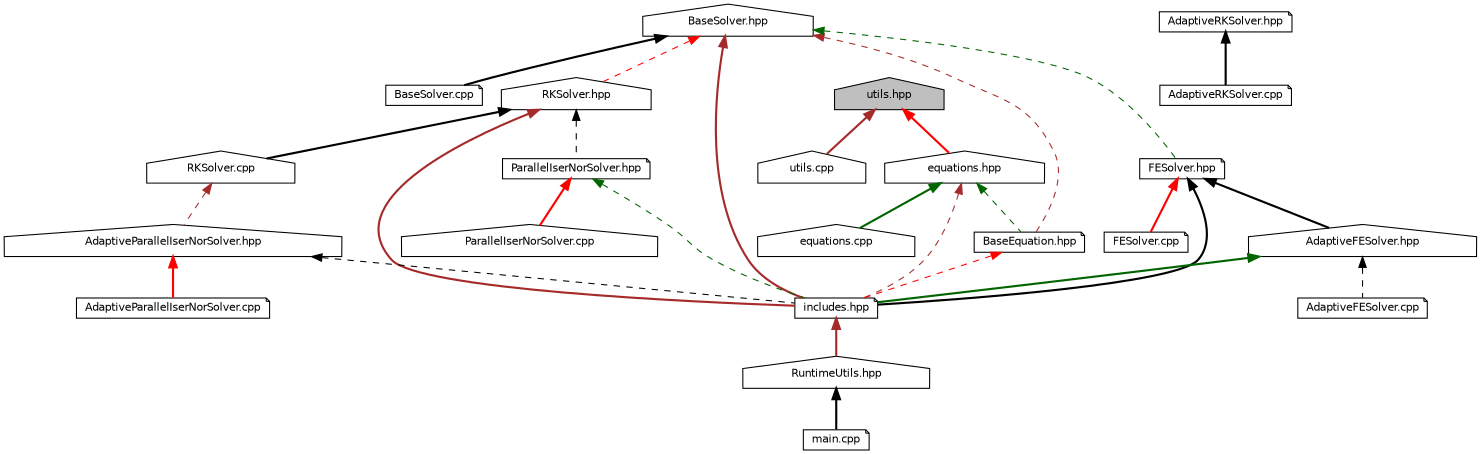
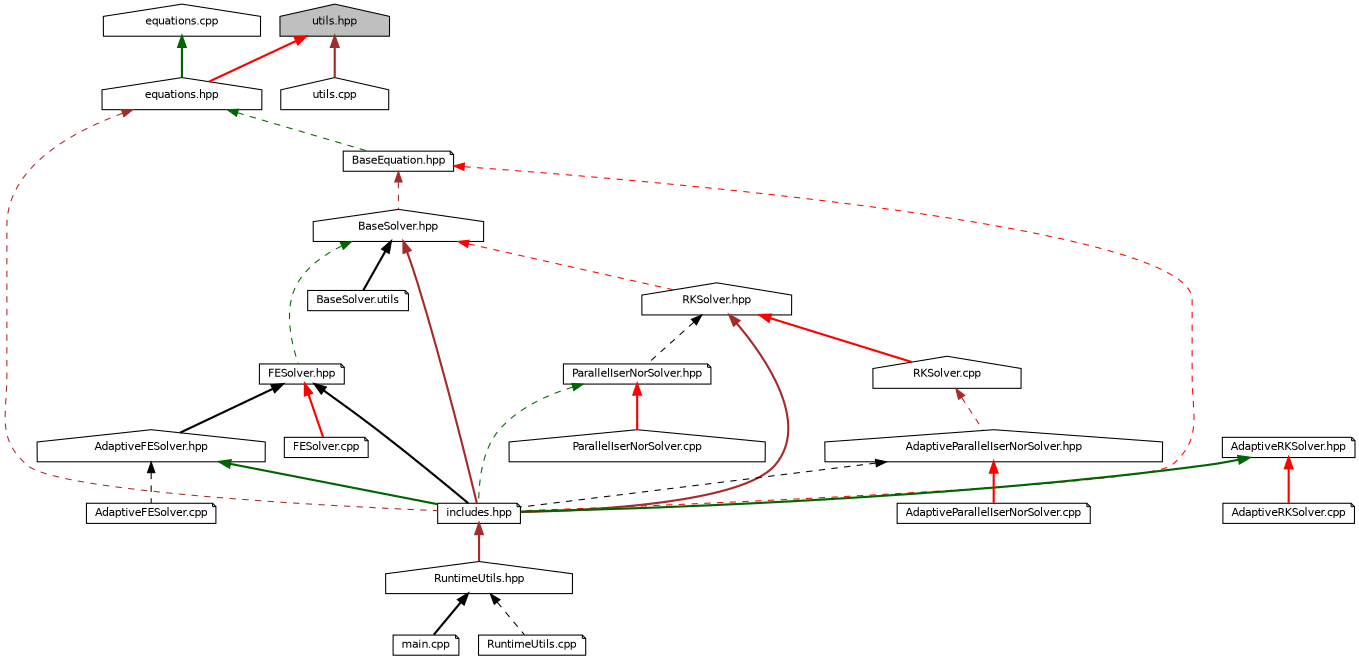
  digraph {
    node [color=black fillcolor=white fontname=Helvetica fontsize=10 shape=note style=filled]
    edge [color=black dir=back fontname=Helvetica fontsize=10 labelfontname=Helvetica labelfontsize=10 style=bold]
    n1 [fillcolor=grey75 fontcolor=black height=0.2 label="utils.hpp" shape=house width=0.4]
    n2 [height=0.2 label="equations.hpp" shape=house width=0.4]
    n3 [height=0.2 label="utils.cpp" shape=house width=0.4]
    n4 [height=0.2 label="includes.hpp" width=0.4]
    n5 [height=0.2 label="BaseEquation.hpp" width=0.4]
    n6 [height=0.2 label="equations.cpp" shape=house width=0.4]
    n7 [height=0.2 label="RuntimeUtils.hpp" shape=house width=0.4]
    n8 [height=0.2 label="BaseSolver.hpp" shape=house width=0.4]
    n9 [height=0.2 label="FESolver.hpp" width=0.4]
    n10 [height=0.2 label="RKSolver.hpp" shape=house width=0.4]
-   n11 [height=0.2 label="BaseSolver.cpp" width=0.4]
+   n11 [height=0.2 label="BaseSolver.utils" width=0.4]
    n12 [height=0.2 label="AdaptiveFESolver.hpp" shape=house width=0.4]
    n13 [height=0.2 label="FESolver.cpp" width=0.4]
    n14 [height=0.2 label="ParallelIserNorSolver.hpp" width=0.4]
    n15 [height=0.2 label="RKSolver.cpp" shape=house width=0.4]
    n16 [height=0.2 label="AdaptiveFESolver.cpp" width=0.4]
    n17 [height=0.2 label="main.cpp" width=0.4]
+   n18 [height=0.2 label="RuntimeUtils.cpp" width=0.4]
    n19 [height=0.2 label="ParallelIserNorSolver.cpp" shape=house width=0.4]
    n20 [height=0.2 label="AdaptiveRKSolver.hpp" width=0.4]
    n21 [height=0.2 label="AdaptiveRKSolver.cpp" width=0.4]
    n22 [height=0.2 label="AdaptiveParallelIserNorSolver.hpp" shape=house width=0.4]
    n23 [height=0.2 label="AdaptiveParallelIserNorSolver.cpp" width=0.4]
    n1 -> n2 [color=red]
    n1 -> n3 [color=brown]
    n2 -> n4 [color=brown style=dashed]
    n2 -> n5 [color=darkgreen style=dashed]
-   n2 -> n6 [color=darkgreen]
+   n6 -> n2 [color=darkgreen]
    n4 -> n7 [color=brown]
    n5 -> n4 [color=red style=dashed]
-   n8 -> n5 [color=brown style=dashed]
+   n5 -> n8 [color=brown style=dashed]
    n7 -> n17
+   n7 -> n18 [style=dashed]
    n8 -> n4 [color=brown]
    n8 -> n9 [color=darkgreen style=dashed]
    n8 -> n10 [color=red style=dashed]
    n8 -> n11
    n9 -> n4
    n9 -> n12
    n9 -> n13 [color=red]
    n10 -> n4 [color=brown]
    n10 -> n14 [style=dashed]
-   n10 -> n15
+   n10 -> n15 [color=red]
    n12 -> n4 [color=darkgreen]
    n12 -> n16 [style=dashed]
    n14 -> n4 [color=darkgreen style=dashed]
    n14 -> n19 [color=red]
    n15 -> n22 [color=brown style=dashed]
-   n20 -> n21
+   n20 -> n4 [color=darkgreen]
+   n20 -> n21 [color=red]
    n22 -> n4 [style=dashed]
    n22 -> n23 [color=red]
  }
